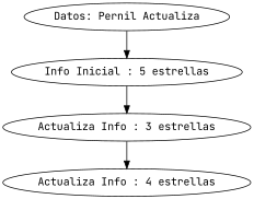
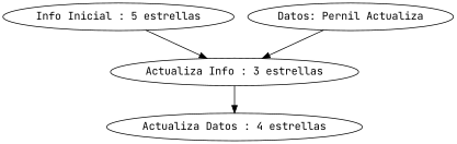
  digraph {
    fontname="JetBrains Mono"
    node [fontname="JetBrains Mono"]
    edge [fontname="JetBrains Mono"]
    "Info Inicial : 5 estrellas"
    "Actualiza Info : 3 estrellas"
-   "Actualiza Info : 4 estrellas"
+   "Actualiza Info : 4 estrellas" [label="Actualiza Datos : 4 estrellas"]
    n4 [label="Datos: Pernil Actualiza"]
    "Info Inicial : 5 estrellas" -> "Actualiza Info : 3 estrellas"
    "Actualiza Info : 3 estrellas" -> "Actualiza Info : 4 estrellas"
-   n4 -> "Info Inicial : 5 estrellas"
+   n4 -> "Actualiza Info : 3 estrellas"
  }
